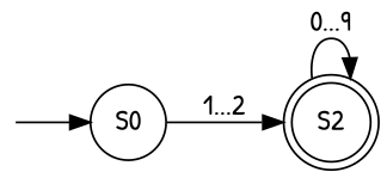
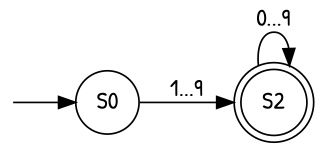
  digraph {
    fontname="Patrick Hand"
    rankdir=LR
    node [color=black fontcolor=black fontname="Patrick Hand"]
    edge [fontname="Patrick Hand"]
    start [color=white fontcolor=white shape=point]
    S0 [shape=circle]
    S2 [shape=doublecircle]
    start -> S0
-   S0 -> S2 [label="1...2"]
+   S0 -> S2 [label="1...9"]
    S2 -> S2 [label="0...9"]
  }
